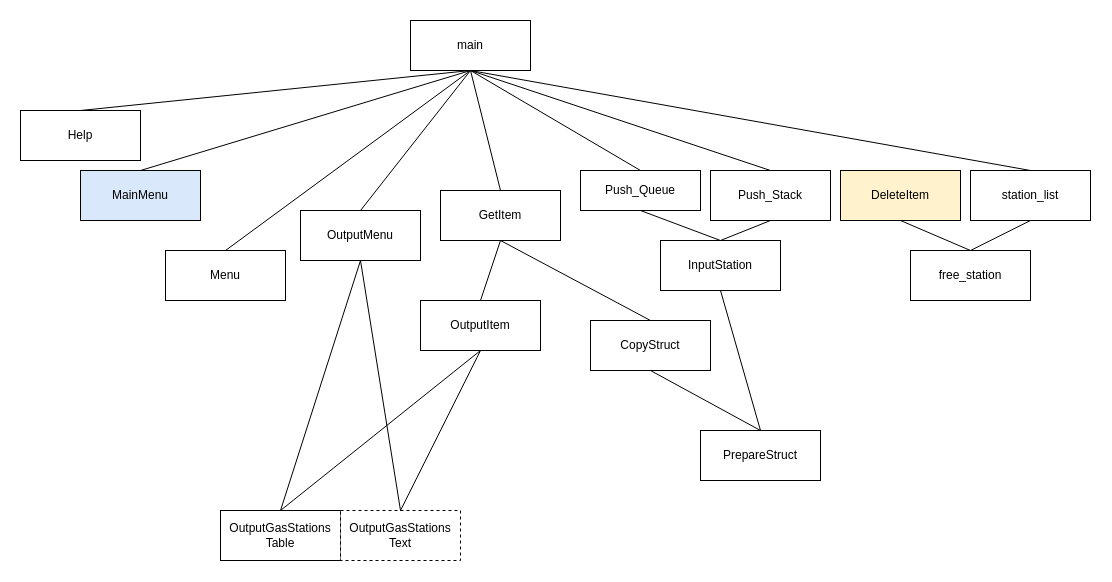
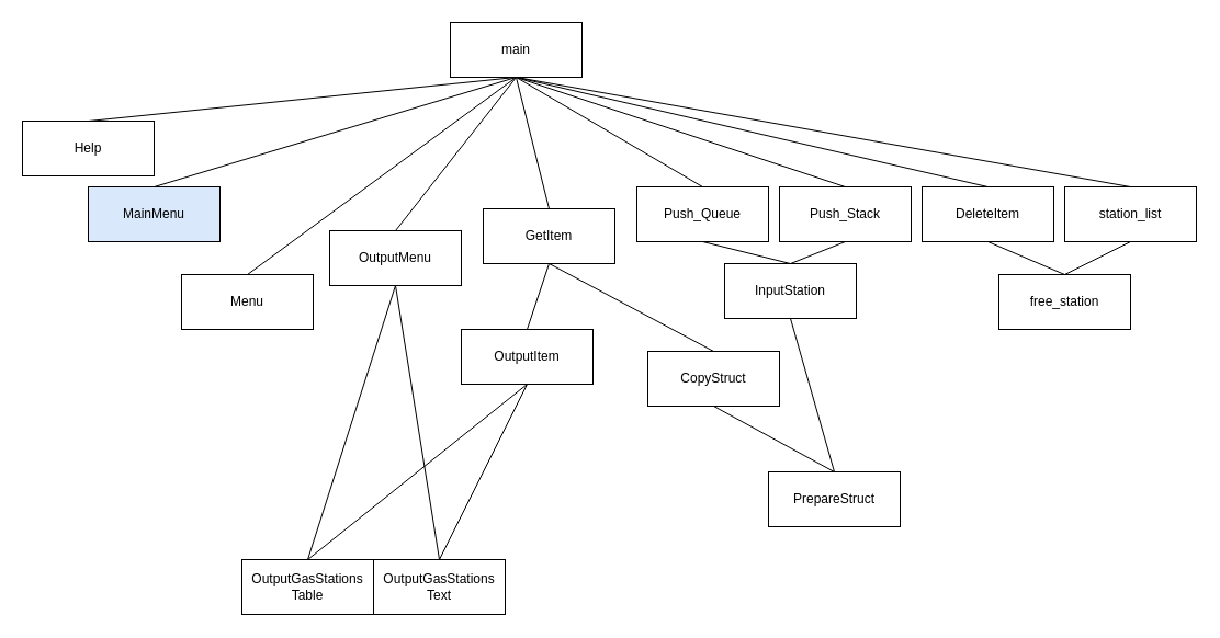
  <mxCell id="0" />
  <mxCell id="1" parent="0" />
  <mxCell id="2" value="main" style="rounded=0;whiteSpace=wrap;html=1;" vertex="1" parent="1"><mxGeometry x="410" y="20" width="120" height="50" as="geometry" /></mxCell>
  <mxCell id="3" value="MainMenu" style="rounded=0;whiteSpace=wrap;html=1;fillColor=#dae8fc;" vertex="1" parent="1"><mxGeometry x="80" y="170" width="120" height="50" as="geometry" /></mxCell>
  <mxCell id="4" value="Menu" style="rounded=0;whiteSpace=wrap;html=1;" vertex="1" parent="1"><mxGeometry x="165" y="250" width="120" height="50" as="geometry" /></mxCell>
  <mxCell id="5" value="OutputMenu" style="rounded=0;whiteSpace=wrap;html=1;" vertex="1" parent="1"><mxGeometry x="300" y="210" width="120" height="50" as="geometry" /></mxCell>
  <mxCell id="6" value="Help" style="rounded=0;whiteSpace=wrap;html=1;" vertex="1" parent="1"><mxGeometry x="20" y="110" width="120" height="50" as="geometry" /></mxCell>
- <mxCell id="7" value="DeleteItem" style="rounded=0;whiteSpace=wrap;html=1;fillColor=#fff2cc;" vertex="1" parent="1"><mxGeometry x="840" y="170" width="120" height="50" as="geometry" /></mxCell>
+ <mxCell id="7" value="DeleteItem" style="rounded=0;whiteSpace=wrap;html=1;" vertex="1" parent="1"><mxGeometry x="840" y="170" width="120" height="50" as="geometry" /></mxCell>
  <mxCell id="8" value="GetItem" style="rounded=0;whiteSpace=wrap;html=1;" vertex="1" parent="1"><mxGeometry x="440" y="190" width="120" height="50" as="geometry" /></mxCell>
  <mxCell id="9" value="Push_Stack" style="rounded=0;whiteSpace=wrap;html=1;" vertex="1" parent="1"><mxGeometry x="710" y="170" width="120" height="50" as="geometry" /></mxCell>
- <mxCell id="10" value="Push_Queue" style="rounded=0;whiteSpace=wrap;html=1;" vertex="1" parent="1"><mxGeometry x="580" y="170" width="120" height="40" as="geometry" /></mxCell>
+ <mxCell id="10" value="Push_Queue" style="rounded=0;whiteSpace=wrap;html=1;" vertex="1" parent="1"><mxGeometry x="580" y="170" width="120" height="50" as="geometry" /></mxCell>
  <mxCell id="11" value="InputStation" style="rounded=0;whiteSpace=wrap;html=1;" vertex="1" parent="1"><mxGeometry x="660" y="240" width="120" height="50" as="geometry" /></mxCell>
  <mxCell id="12" value="PrepareStruct" style="rounded=0;whiteSpace=wrap;html=1;" vertex="1" parent="1"><mxGeometry x="700" y="430" width="120" height="50" as="geometry" /></mxCell>
  <mxCell id="13" value="CopyStruct" style="rounded=0;whiteSpace=wrap;html=1;" vertex="1" parent="1"><mxGeometry x="590" y="320" width="120" height="50" as="geometry" /></mxCell>
  <mxCell id="14" value="OutputGasStations&lt;br&gt;Table" style="rounded=0;whiteSpace=wrap;html=1;" vertex="1" parent="1"><mxGeometry x="220" y="510" width="120" height="50" as="geometry" /></mxCell>
- <mxCell id="15" value="OutputGasStations&lt;br&gt;Text" style="rounded=0;whiteSpace=wrap;html=1;dashed=1;" vertex="1" parent="1"><mxGeometry x="340" y="510" width="120" height="50" as="geometry" /></mxCell>
+ <mxCell id="15" value="OutputGasStations&lt;br&gt;Text" style="rounded=0;whiteSpace=wrap;html=1;" vertex="1" parent="1"><mxGeometry x="340" y="510" width="120" height="50" as="geometry" /></mxCell>
  <mxCell id="16" value="free_station" style="rounded=0;whiteSpace=wrap;html=1;" vertex="1" parent="1"><mxGeometry x="910" y="250" width="120" height="50" as="geometry" /></mxCell>
  <mxCell id="17" value="station_list" style="rounded=0;whiteSpace=wrap;html=1;" vertex="1" parent="1"><mxGeometry x="970" y="170" width="120" height="50" as="geometry" /></mxCell>
  <mxCell id="18" value="" style="endArrow=none;html=1;entryX=0.5;entryY=1;entryDx=0;entryDy=0;exitX=0.5;exitY=0;exitDx=0;exitDy=0;" edge="1" parent="1" source="3" target="2"><mxGeometry width="50" height="50" relative="1" as="geometry"><mxPoint x="170" y="150" as="sourcePoint" /><mxPoint x="220" y="100" as="targetPoint" /></mxGeometry></mxCell>
  <mxCell id="19" value="" style="endArrow=none;html=1;entryX=0.5;entryY=1;entryDx=0;entryDy=0;exitX=0.5;exitY=0;exitDx=0;exitDy=0;" edge="1" parent="1" source="6" target="2"><mxGeometry width="50" height="50" relative="1" as="geometry"><mxPoint x="230" y="120" as="sourcePoint" /><mxPoint x="280" y="70" as="targetPoint" /></mxGeometry></mxCell>
  <mxCell id="20" value="" style="endArrow=none;html=1;entryX=0.5;entryY=1;entryDx=0;entryDy=0;exitX=0.5;exitY=0;exitDx=0;exitDy=0;" edge="1" parent="1" source="4" target="2"><mxGeometry width="50" height="50" relative="1" as="geometry"><mxPoint x="610" y="520" as="sourcePoint" /><mxPoint x="660" y="470" as="targetPoint" /></mxGeometry></mxCell>
  <mxCell id="21" value="" style="endArrow=none;html=1;entryX=0.5;entryY=1;entryDx=0;entryDy=0;exitX=0.5;exitY=0;exitDx=0;exitDy=0;" edge="1" parent="1" source="9" target="2"><mxGeometry width="50" height="50" relative="1" as="geometry"><mxPoint x="590" y="500" as="sourcePoint" /><mxPoint x="640" y="450" as="targetPoint" /></mxGeometry></mxCell>
  <mxCell id="22" value="" style="endArrow=none;html=1;exitX=0.5;exitY=0;exitDx=0;exitDy=0;" edge="1" parent="1" source="8"><mxGeometry width="50" height="50" relative="1" as="geometry"><mxPoint x="560" y="490" as="sourcePoint" /><mxPoint x="470" y="70" as="targetPoint" /></mxGeometry></mxCell>
  <mxCell id="23" value="" style="endArrow=none;html=1;entryX=0.5;entryY=1;entryDx=0;entryDy=0;exitX=0.5;exitY=0;exitDx=0;exitDy=0;" edge="1" parent="1" source="5" target="2"><mxGeometry width="50" height="50" relative="1" as="geometry"><mxPoint x="190" y="610" as="sourcePoint" /><mxPoint x="240" y="560" as="targetPoint" /></mxGeometry></mxCell>
+ <mxCell id="24" value="" style="endArrow=none;html=1;entryX=0.5;entryY=1;entryDx=0;entryDy=0;exitX=0.5;exitY=0;exitDx=0;exitDy=0;" edge="1" parent="1" source="7" target="2"><mxGeometry width="50" height="50" relative="1" as="geometry"><mxPoint x="560" y="580" as="sourcePoint" /><mxPoint x="610" y="530" as="targetPoint" /></mxGeometry></mxCell>
  <mxCell id="25" value="" style="endArrow=none;html=1;exitX=0.5;exitY=0;exitDx=0;exitDy=0;" edge="1" parent="1" source="10"><mxGeometry width="50" height="50" relative="1" as="geometry"><mxPoint x="660" y="460" as="sourcePoint" /><mxPoint x="470" y="70" as="targetPoint" /></mxGeometry></mxCell>
  <mxCell id="26" value="" style="endArrow=none;html=1;exitX=0.5;exitY=1;exitDx=0;exitDy=0;entryX=0.5;entryY=0;entryDx=0;entryDy=0;" edge="1" parent="1" source="2" target="17"><mxGeometry width="50" height="50" relative="1" as="geometry"><mxPoint x="860" y="120" as="sourcePoint" /><mxPoint x="910" y="70" as="targetPoint" /></mxGeometry></mxCell>
  <mxCell id="27" value="" style="endArrow=none;html=1;entryX=0.5;entryY=1;entryDx=0;entryDy=0;exitX=0.5;exitY=0;exitDx=0;exitDy=0;" edge="1" parent="1" source="14" target="5"><mxGeometry width="50" height="50" relative="1" as="geometry"><mxPoint x="140" y="430" as="sourcePoint" /><mxPoint x="190" y="380" as="targetPoint" /></mxGeometry></mxCell>
  <mxCell id="28" value="" style="endArrow=none;html=1;entryX=0.5;entryY=1;entryDx=0;entryDy=0;exitX=0.5;exitY=0;exitDx=0;exitDy=0;" edge="1" parent="1" source="15" target="5"><mxGeometry width="50" height="50" relative="1" as="geometry"><mxPoint x="300" y="400" as="sourcePoint" /><mxPoint x="400" y="250" as="targetPoint" /></mxGeometry></mxCell>
  <mxCell id="29" value="OutputItem" style="rounded=0;whiteSpace=wrap;html=1;" vertex="1" parent="1"><mxGeometry x="420" y="300" width="120" height="50" as="geometry" /></mxCell>
  <mxCell id="30" value="" style="endArrow=none;html=1;entryX=0.5;entryY=1;entryDx=0;entryDy=0;exitX=0.5;exitY=0;exitDx=0;exitDy=0;" edge="1" parent="1" source="29" target="8"><mxGeometry width="50" height="50" relative="1" as="geometry"><mxPoint x="500" y="590" as="sourcePoint" /><mxPoint x="550" y="540" as="targetPoint" /></mxGeometry></mxCell>
  <mxCell id="31" value="" style="endArrow=none;html=1;entryX=0.5;entryY=1;entryDx=0;entryDy=0;exitX=0.5;exitY=0;exitDx=0;exitDy=0;" edge="1" parent="1" source="14" target="29"><mxGeometry width="50" height="50" relative="1" as="geometry"><mxPoint x="360" y="480" as="sourcePoint" /><mxPoint x="410" y="430" as="targetPoint" /></mxGeometry></mxCell>
  <mxCell id="32" value="" style="endArrow=none;html=1;entryX=0.5;entryY=1;entryDx=0;entryDy=0;exitX=0.5;exitY=0;exitDx=0;exitDy=0;" edge="1" parent="1" source="15" target="29"><mxGeometry width="50" height="50" relative="1" as="geometry"><mxPoint x="360" y="480" as="sourcePoint" /><mxPoint x="410" y="430" as="targetPoint" /></mxGeometry></mxCell>
  <mxCell id="33" value="" style="endArrow=none;html=1;entryX=0.5;entryY=1;entryDx=0;entryDy=0;exitX=0.5;exitY=0;exitDx=0;exitDy=0;" edge="1" parent="1" source="16" target="7"><mxGeometry width="50" height="50" relative="1" as="geometry"><mxPoint x="600" y="370" as="sourcePoint" /><mxPoint x="650" y="320" as="targetPoint" /></mxGeometry></mxCell>
  <mxCell id="34" value="" style="endArrow=none;html=1;entryX=0.5;entryY=1;entryDx=0;entryDy=0;exitX=0.5;exitY=0;exitDx=0;exitDy=0;" edge="1" parent="1" source="13" target="8"><mxGeometry width="50" height="50" relative="1" as="geometry"><mxPoint x="614" y="370" as="sourcePoint" /><mxPoint x="700" y="380" as="targetPoint" /></mxGeometry></mxCell>
  <mxCell id="35" value="" style="endArrow=none;html=1;entryX=0.5;entryY=1;entryDx=0;entryDy=0;exitX=0.5;exitY=0;exitDx=0;exitDy=0;" edge="1" parent="1" source="11" target="10"><mxGeometry width="50" height="50" relative="1" as="geometry"><mxPoint x="560" y="370" as="sourcePoint" /><mxPoint x="610" y="320" as="targetPoint" /></mxGeometry></mxCell>
  <mxCell id="36" value="" style="endArrow=none;html=1;entryX=0.5;entryY=1;entryDx=0;entryDy=0;exitX=0.5;exitY=0;exitDx=0;exitDy=0;" edge="1" parent="1" source="11" target="9"><mxGeometry width="50" height="50" relative="1" as="geometry"><mxPoint x="390" y="460" as="sourcePoint" /><mxPoint x="440" y="410" as="targetPoint" /></mxGeometry></mxCell>
  <mxCell id="37" value="" style="endArrow=none;html=1;entryX=0.5;entryY=1;entryDx=0;entryDy=0;exitX=0.5;exitY=0;exitDx=0;exitDy=0;" edge="1" parent="1" source="12" target="11"><mxGeometry width="50" height="50" relative="1" as="geometry"><mxPoint x="390" y="460" as="sourcePoint" /><mxPoint x="440" y="410" as="targetPoint" /></mxGeometry></mxCell>
  <mxCell id="38" value="" style="endArrow=none;html=1;entryX=0.5;entryY=1;entryDx=0;entryDy=0;exitX=0.5;exitY=0;exitDx=0;exitDy=0;" edge="1" parent="1" source="16" target="17"><mxGeometry width="50" height="50" relative="1" as="geometry"><mxPoint x="890" y="270" as="sourcePoint" /><mxPoint x="440" y="410" as="targetPoint" /></mxGeometry></mxCell>
  <mxCell id="39" value="" style="endArrow=none;html=1;entryX=0.5;entryY=1;entryDx=0;entryDy=0;exitX=0.5;exitY=0;exitDx=0;exitDy=0;" edge="1" parent="1" source="12" target="13"><mxGeometry width="50" height="50" relative="1" as="geometry"><mxPoint x="620" y="590" as="sourcePoint" /><mxPoint x="670" y="540" as="targetPoint" /></mxGeometry></mxCell>
